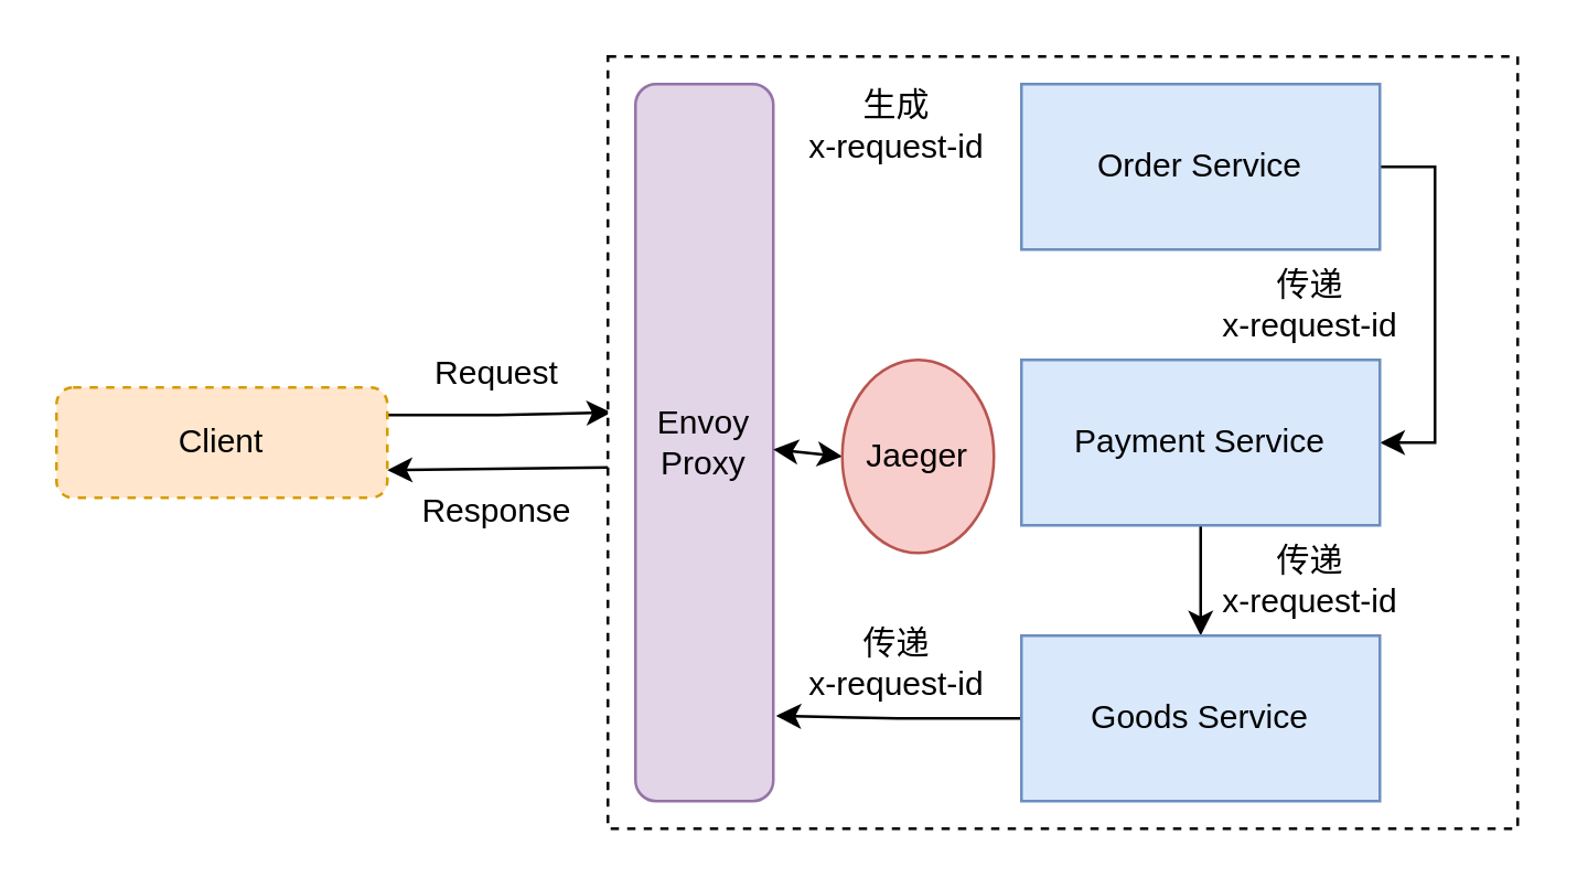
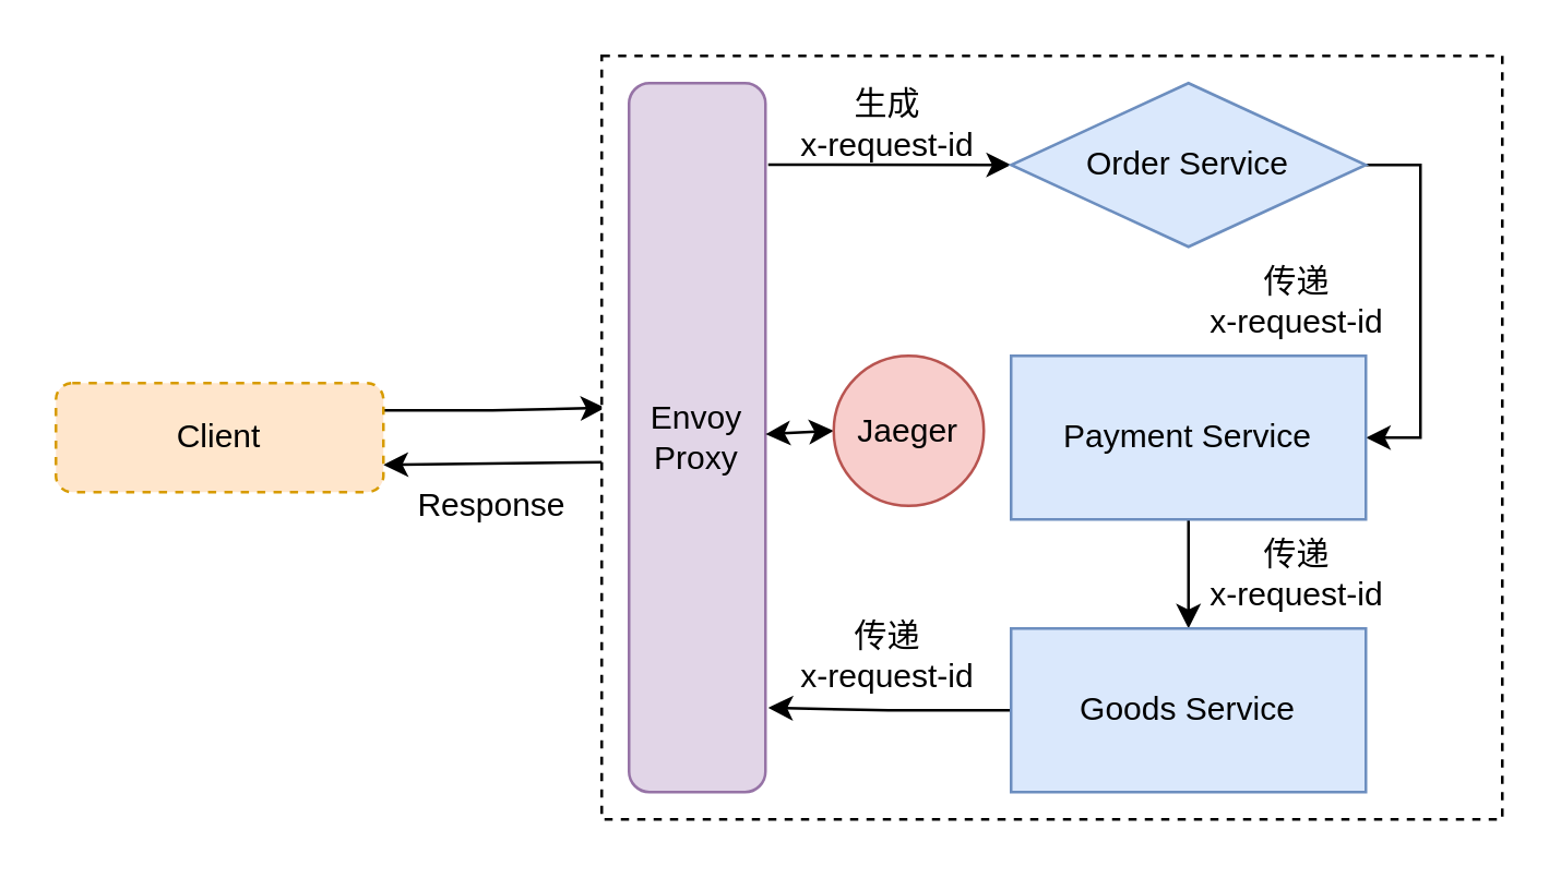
  <mxCell id="0" />
  <mxCell id="1" parent="0" />
  <mxCell id="2" style="edgeStyle=orthogonalEdgeStyle;rounded=0;orthogonalLoop=1;jettySize=auto;html=1;exitX=1;exitY=0.25;exitDx=0;exitDy=0;entryX=0.004;entryY=0.461;entryDx=0;entryDy=0;entryPerimeter=0;" edge="1" parent="1" source="4" target="5"><mxGeometry relative="1" as="geometry" /></mxCell>
  <mxCell id="3" style="edgeStyle=none;rounded=0;orthogonalLoop=1;jettySize=auto;html=1;exitX=1;exitY=0.75;exitDx=0;exitDy=0;entryX=0.004;entryY=0.532;entryDx=0;entryDy=0;entryPerimeter=0;startArrow=classic;startFill=1;endArrow=none;endFill=0;" edge="1" parent="1" source="4" target="5"><mxGeometry relative="1" as="geometry" /></mxCell>
  <mxCell id="4" value="Client" style="rounded=1;whiteSpace=wrap;html=1;fillColor=#ffe6cc;strokeColor=#d79b00;dashed=1;" vertex="1" parent="1"><mxGeometry x="20" y="140" width="120" height="40" as="geometry" /></mxCell>
  <mxCell id="5" value="" style="rounded=0;whiteSpace=wrap;html=1;dashed=1;" vertex="1" parent="1"><mxGeometry x="220" y="20" width="330" height="280" as="geometry" /></mxCell>
  <mxCell id="6" value="Envoy&lt;br&gt;Proxy" style="rounded=1;whiteSpace=wrap;html=1;shadow=0;sketch=0;fillColor=#e1d5e7;strokeColor=#9673a6;" vertex="1" parent="1"><mxGeometry x="230" y="30" width="50" height="260" as="geometry" /></mxCell>
+ <mxCell id="7" style="edgeStyle=none;rounded=0;orthogonalLoop=1;jettySize=auto;html=1;exitX=0;exitY=0.5;exitDx=0;exitDy=0;entryX=1.02;entryY=0.115;entryDx=0;entryDy=0;entryPerimeter=0;startArrow=classic;startFill=1;endArrow=none;endFill=0;" edge="1" parent="1" source="9" target="6"><mxGeometry relative="1" as="geometry" /></mxCell>
  <mxCell id="8" style="edgeStyle=orthogonalEdgeStyle;rounded=0;orthogonalLoop=1;jettySize=auto;html=1;exitX=1;exitY=0.5;exitDx=0;exitDy=0;entryX=1;entryY=0.5;entryDx=0;entryDy=0;startArrow=none;startFill=0;endArrow=classic;endFill=1;" edge="1" parent="1" source="9" target="11"><mxGeometry relative="1" as="geometry" /></mxCell>
- <mxCell id="9" value="Order Service" style="rounded=0;whiteSpace=wrap;html=1;shadow=0;sketch=0;fillColor=#dae8fc;strokeColor=#6c8ebf;" vertex="1" parent="1"><mxGeometry x="370" y="30" width="130" height="60" as="geometry" /></mxCell>
+ <mxCell id="9" value="Order Service" style="rhombus;whiteSpace=wrap;html=1;shadow=0;sketch=0;fillColor=#dae8fc;strokeColor=#6c8ebf;" vertex="1" parent="1"><mxGeometry x="370" y="30" width="130" height="60" as="geometry" /></mxCell>
  <mxCell id="10" style="edgeStyle=orthogonalEdgeStyle;rounded=0;orthogonalLoop=1;jettySize=auto;html=1;exitX=0.5;exitY=1;exitDx=0;exitDy=0;entryX=0.5;entryY=0;entryDx=0;entryDy=0;startArrow=none;startFill=0;endArrow=classic;endFill=1;" edge="1" parent="1" source="11" target="13"><mxGeometry relative="1" as="geometry" /></mxCell>
  <mxCell id="11" value="Payment Service" style="rounded=0;whiteSpace=wrap;html=1;shadow=0;sketch=0;fillColor=#dae8fc;strokeColor=#6c8ebf;" vertex="1" parent="1"><mxGeometry x="370" y="130" width="130" height="60" as="geometry" /></mxCell>
  <mxCell id="12" style="edgeStyle=orthogonalEdgeStyle;rounded=0;orthogonalLoop=1;jettySize=auto;html=1;exitX=0;exitY=0.5;exitDx=0;exitDy=0;entryX=1.02;entryY=0.881;entryDx=0;entryDy=0;entryPerimeter=0;startArrow=none;startFill=0;endArrow=classic;endFill=1;" edge="1" parent="1" source="13" target="6"><mxGeometry relative="1" as="geometry" /></mxCell>
  <mxCell id="13" value="Goods Service" style="rounded=0;whiteSpace=wrap;html=1;shadow=0;sketch=0;fillColor=#dae8fc;strokeColor=#6c8ebf;" vertex="1" parent="1"><mxGeometry x="370" y="230" width="130" height="60" as="geometry" /></mxCell>
  <mxCell id="14" value="生成&lt;br&gt;x-request-id" style="text;html=1;strokeColor=none;fillColor=none;align=center;verticalAlign=middle;whiteSpace=wrap;rounded=0;shadow=0;sketch=0;" vertex="1" parent="1"><mxGeometry x="290" y="30" width="70" height="30" as="geometry" /></mxCell>
  <mxCell id="15" value="传递&lt;br&gt;x-request-id" style="text;html=1;strokeColor=none;fillColor=none;align=center;verticalAlign=middle;whiteSpace=wrap;rounded=0;shadow=0;sketch=0;" vertex="1" parent="1"><mxGeometry x="440" y="90" width="70" height="39" as="geometry" /></mxCell>
  <mxCell id="16" value="传递&lt;br&gt;x-request-id" style="text;html=1;strokeColor=none;fillColor=none;align=center;verticalAlign=middle;whiteSpace=wrap;rounded=0;shadow=0;sketch=0;" vertex="1" parent="1"><mxGeometry x="440" y="190" width="70" height="39" as="geometry" /></mxCell>
  <mxCell id="17" value="传递&lt;br&gt;x-request-id" style="text;html=1;strokeColor=none;fillColor=none;align=center;verticalAlign=middle;whiteSpace=wrap;rounded=0;shadow=0;sketch=0;" vertex="1" parent="1"><mxGeometry x="290" y="220" width="70" height="39" as="geometry" /></mxCell>
  <mxCell id="18" style="edgeStyle=none;rounded=0;orthogonalLoop=1;jettySize=auto;html=1;exitX=0;exitY=0.5;exitDx=0;exitDy=0;startArrow=classic;startFill=1;endArrow=classic;endFill=1;" edge="1" parent="1" source="19" target="6"><mxGeometry relative="1" as="geometry" /></mxCell>
- <mxCell id="19" value="Jaeger" style="ellipse;whiteSpace=wrap;html=1;aspect=fixed;rounded=0;shadow=0;sketch=0;fillColor=#f8cecc;strokeColor=#b85450;" vertex="1" parent="1"><mxGeometry x="305" y="130" width="55" height="70" as="geometry" /></mxCell>
- <mxCell id="20" value="Request" style="text;html=1;strokeColor=none;fillColor=none;align=center;verticalAlign=middle;whiteSpace=wrap;rounded=0;shadow=0;sketch=0;" vertex="1" parent="1"><mxGeometry x="150" y="120" width="60" height="30" as="geometry" /></mxCell>
+ <mxCell id="19" value="Jaeger" style="ellipse;whiteSpace=wrap;html=1;aspect=fixed;rounded=0;shadow=0;sketch=0;fillColor=#f8cecc;strokeColor=#b85450;" vertex="1" parent="1"><mxGeometry x="305" y="130" width="55" height="55" as="geometry" /></mxCell>
  <mxCell id="21" value="Response" style="text;html=1;strokeColor=none;fillColor=none;align=center;verticalAlign=middle;whiteSpace=wrap;rounded=0;shadow=0;sketch=0;" vertex="1" parent="1"><mxGeometry x="150" y="170" width="60" height="30" as="geometry" /></mxCell>
